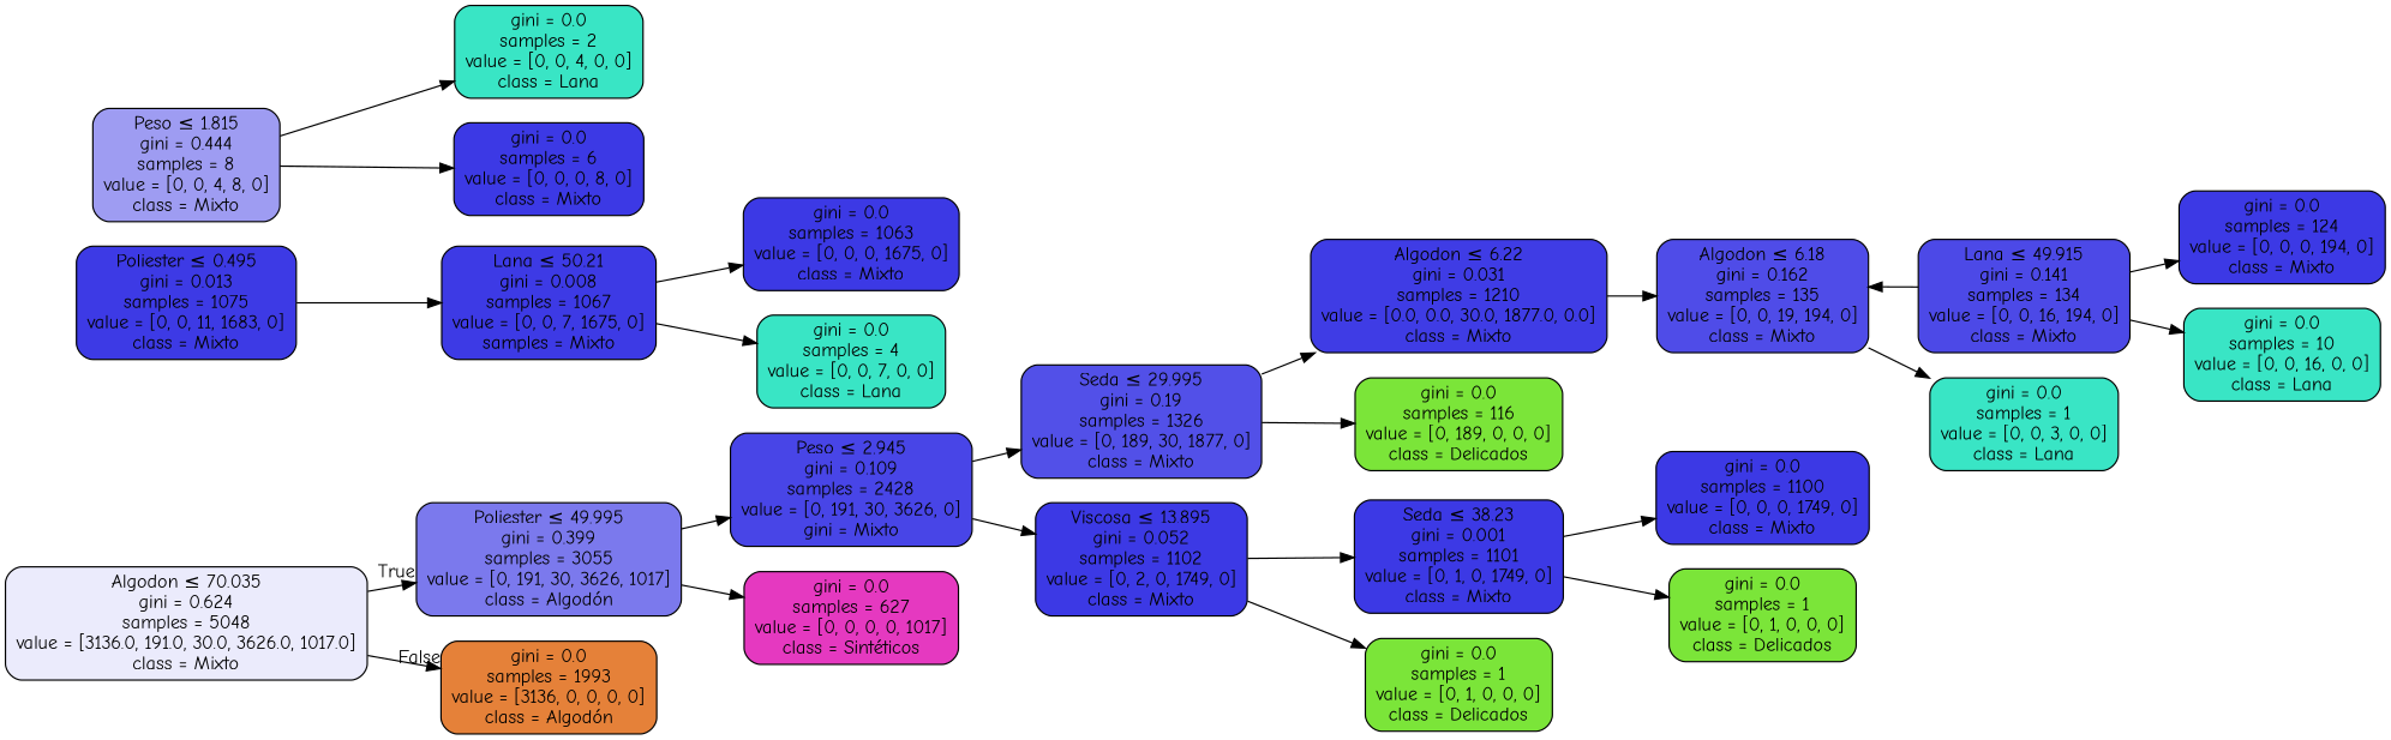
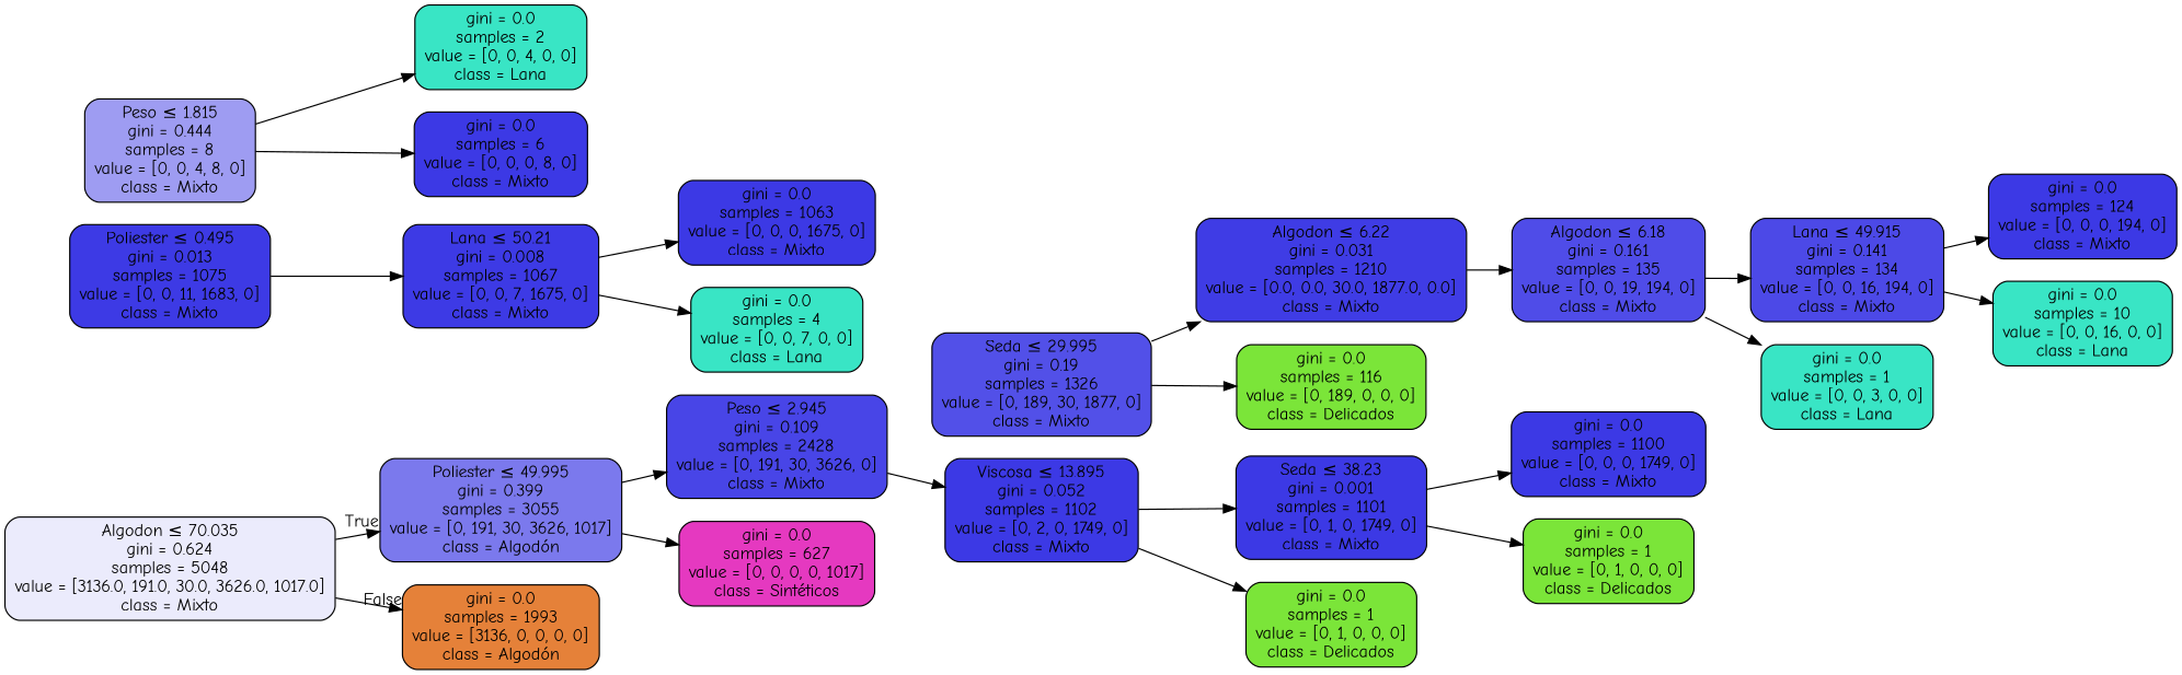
  digraph {
    fontname="Comic Neue"
    rankdir=LR
    node [color=black fillcolor="#3c39e5" fontname="Comic Neue" shape=box style="filled, rounded"]
    edge [fontname="Comic Neue"]
    n1 [fillcolor="#ebebfc" label=<Algodon &le; 70.035<br/>gini = 0.624<br/>samples = 5048<br/>value = [3136.0, 191.0, 30.0, 3626.0, 1017.0]<br/>class = Mixto>]
    n2 [fillcolor="#7b79ed" label=<Poliester &le; 49.995<br/>gini = 0.399<br/>samples = 3055<br/>value = [0, 191, 30, 3626, 1017]<br/>class = Algodón>]
    n3 [fillcolor="#e58139" label=<gini = 0.0<br/>samples = 1993<br/>value = [3136, 0, 0, 0, 0]<br/>class = Algodón>]
-   n4 [fillcolor="#4845e7" label=<Peso &le; 2.945<br/>gini = 0.109<br/>samples = 2428<br/>value = [0, 191, 30, 3626, 0]<br/>gini = Mixto>]
+   n4 [fillcolor="#4845e7" label=<Peso &le; 2.945<br/>gini = 0.109<br/>samples = 2428<br/>value = [0, 191, 30, 3626, 0]<br/>class = Mixto>]
    n5 [fillcolor="#e539c0" label=<gini = 0.0<br/>samples = 627<br/>value = [0, 0, 0, 0, 1017]<br/>class = Sintéticos>]
    n6 [fillcolor="#5250e8" label=<Seda &le; 29.995<br/>gini = 0.19<br/>samples = 1326<br/>value = [0, 189, 30, 1877, 0]<br/>class = Mixto>]
    n7 [label=<Viscosa &le; 13.895<br/>gini = 0.052<br/>samples = 1102<br/>value = [0, 2, 0, 1749, 0]<br/>class = Mixto>]
    n8 [fillcolor="#3f3ce5" label=<Algodon &le; 6.22<br/>gini = 0.031<br/>samples = 1210<br/>value = [0.0, 0.0, 30.0, 1877.0, 0.0]<br/>class = Mixto>]
    n9 [fillcolor="#7be539" label=<gini = 0.0<br/>samples = 116<br/>value = [0, 189, 0, 0, 0]<br/>class = Delicados>]
    n10 [label=<Seda &le; 38.23<br/>gini = 0.001<br/>samples = 1101<br/>value = [0, 1, 0, 1749, 0]<br/>class = Mixto>]
    n11 [fillcolor="#7be539" label=<gini = 0.0<br/>samples = 1<br/>value = [0, 1, 0, 0, 0]<br/>class = Delicados>]
-   n12 [fillcolor="#4f4ce8" label=<Algodon &le; 6.18<br/>gini = 0.162<br/>samples = 135<br/>value = [0, 0, 19, 194, 0]<br/>class = Mixto>]
+   n12 [fillcolor="#4f4ce8" label=<Algodon &le; 6.18<br/>gini = 0.161<br/>samples = 135<br/>value = [0, 0, 19, 194, 0]<br/>class = Mixto>]
    n13 [fillcolor="#4c49e7" label=<Lana &le; 49.915<br/>gini = 0.141<br/>samples = 134<br/>value = [0, 0, 16, 194, 0]<br/>class = Mixto>]
    n14 [fillcolor="#39e5c5" label=<gini = 0.0<br/>samples = 1<br/>value = [0, 0, 3, 0, 0]<br/>class = Lana>]
    n15 [fillcolor="#3d3ae5" label=<Poliester &le; 0.495<br/>gini = 0.013<br/>samples = 1075<br/>value = [0, 0, 11, 1683, 0]<br/>class = Mixto>]
-   n16 [fillcolor="#3d3ae5" label=<Lana &le; 50.21<br/>gini = 0.008<br/>samples = 1067<br/>value = [0, 0, 7, 1675, 0]<br/>samples = Mixto>]
+   n16 [fillcolor="#3d3ae5" label=<Lana &le; 50.21<br/>gini = 0.008<br/>samples = 1067<br/>value = [0, 0, 7, 1675, 0]<br/>class = Mixto>]
    n17 [label=<gini = 0.0<br/>samples = 124<br/>value = [0, 0, 0, 194, 0]<br/>class = Mixto>]
    n18 [fillcolor="#39e5c5" label=<gini = 0.0<br/>samples = 10<br/>value = [0, 0, 16, 0, 0]<br/>class = Lana>]
    n19 [fillcolor="#9e9cf2" label=<Peso &le; 1.815<br/>gini = 0.444<br/>samples = 8<br/>value = [0, 0, 4, 8, 0]<br/>class = Mixto>]
    n20 [fillcolor="#39e5c5" label=<gini = 0.0<br/>samples = 2<br/>value = [0, 0, 4, 0, 0]<br/>class = Lana>]
    n21 [label=<gini = 0.0<br/>samples = 6<br/>value = [0, 0, 0, 8, 0]<br/>class = Mixto>]
    n22 [label=<gini = 0.0<br/>samples = 1063<br/>value = [0, 0, 0, 1675, 0]<br/>class = Mixto>]
    n23 [fillcolor="#39e5c5" label=<gini = 0.0<br/>samples = 4<br/>value = [0, 0, 7, 0, 0]<br/>class = Lana>]
    n24 [label=<gini = 0.0<br/>samples = 1100<br/>value = [0, 0, 0, 1749, 0]<br/>class = Mixto>]
    n25 [fillcolor="#7be539" label=<gini = 0.0<br/>samples = 1<br/>value = [0, 1, 0, 0, 0]<br/>class = Delicados>]
    n1 -> n2 [headlabel=True labelangle=45 labeldistance=2.5]
    n1 -> n3 [headlabel=False labelangle=-45 labeldistance=2.5]
    n2 -> n4
    n2 -> n5
-   n4 -> n6
    n4 -> n7
    n6 -> n8
    n6 -> n9
    n7 -> n10
    n7 -> n11
    n8 -> n12
    n10 -> n24
    n10 -> n25
-   n13 -> n12
+   n12 -> n13
    n12 -> n14
    n13 -> n17
    n13 -> n18
    n15 -> n16
    n16 -> n22
    n16 -> n23
    n19 -> n20
    n19 -> n21
  }
